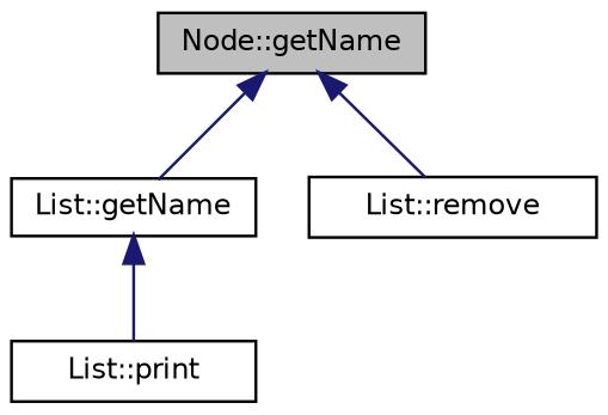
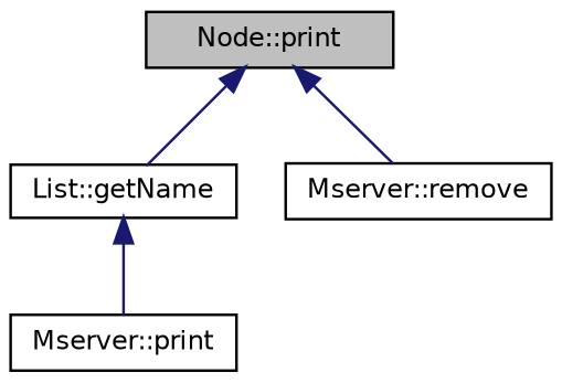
  digraph {
    rankdir=TB
    node [color=black fillcolor=white fontname=Helvetica fontsize=10 shape=record style=filled]
    edge [color=midnightblue dir=back fontname=Helvetica fontsize=10 labelfontname=Helvetica labelfontsize=10 style=solid]
-   n1 [fillcolor=grey75 fontcolor=black height=0.2 label="Node::getName" width=0.4]
+   n1 [fillcolor=grey75 fontcolor=black height=0.2 label="Node::print" width=0.4]
    n2 [height=0.2 label="List::getName" width=0.4]
-   n3 [height=0.2 label="List::remove" width=0.4]
-   n4 [height=0.2 label="List::print" width=0.4]
+   n3 [height=0.2 label="Mserver::remove" width=0.4]
+   n4 [height=0.2 label="Mserver::print" width=0.4]
    n1 -> n2
    n1 -> n3
    n2 -> n4
  }
